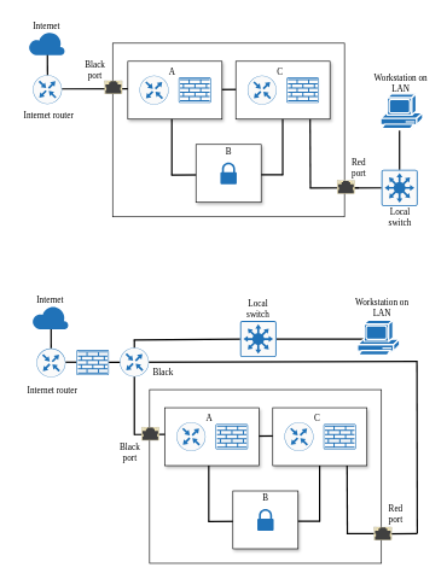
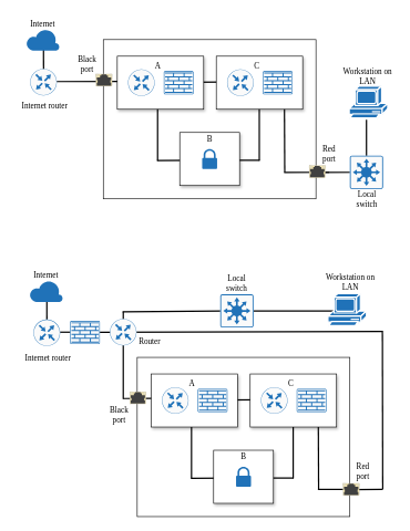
  <mxCell id="0" />
  <mxCell id="1" parent="0" />
  <mxCell id="2" value="" style="rounded=0;whiteSpace=wrap;html=1;shadow=0;" parent="1" vertex="1"><mxGeometry x="285" y="189" width="90" height="80" as="geometry" /></mxCell>
  <mxCell id="3" value="" style="rounded=0;whiteSpace=wrap;html=1;" parent="1" vertex="1"><mxGeometry x="155" y="59" width="320" height="240" as="geometry" /></mxCell>
  <mxCell id="4" value="" style="endArrow=none;html=1;rounded=0;entryX=0.002;entryY=0.415;entryDx=0;entryDy=0;entryPerimeter=0;strokeWidth=2;" parent="1" edge="1"><mxGeometry width="50" height="50" relative="1" as="geometry"><mxPoint x="475" y="259.25" as="sourcePoint" /><mxPoint x="542.9" y="259" as="targetPoint" /></mxGeometry></mxCell>
  <mxCell id="5" value="" style="endArrow=none;html=1;rounded=0;strokeWidth=2;" parent="1" edge="1"><mxGeometry width="50" height="50" relative="1" as="geometry"><mxPoint x="428" y="259" as="sourcePoint" /><mxPoint x="427.53" y="154" as="targetPoint" /></mxGeometry></mxCell>
  <mxCell id="6" value="" style="endArrow=none;html=1;rounded=0;strokeWidth=2;" parent="1" edge="1"><mxGeometry width="50" height="50" relative="1" as="geometry"><mxPoint x="389.73" y="241.5" as="sourcePoint" /><mxPoint x="389.73" y="106.5" as="targetPoint" /></mxGeometry></mxCell>
  <mxCell id="7" value="" style="endArrow=none;html=1;rounded=0;entryX=0.002;entryY=0.415;entryDx=0;entryDy=0;entryPerimeter=0;strokeWidth=2;" parent="1" edge="1"><mxGeometry width="50" height="50" relative="1" as="geometry"><mxPoint x="322.3" y="240.98" as="sourcePoint" /><mxPoint x="390.2" y="240.73" as="targetPoint" /></mxGeometry></mxCell>
  <mxCell id="8" value="" style="endArrow=none;html=1;rounded=0;entryX=0.002;entryY=0.415;entryDx=0;entryDy=0;entryPerimeter=0;strokeWidth=2;" parent="1" edge="1"><mxGeometry width="50" height="50" relative="1" as="geometry"><mxPoint x="235.85" y="241.25" as="sourcePoint" /><mxPoint x="303.75" y="241" as="targetPoint" /></mxGeometry></mxCell>
  <mxCell id="9" value="" style="endArrow=none;html=1;rounded=0;entryX=0.002;entryY=0.415;entryDx=0;entryDy=0;entryPerimeter=0;strokeWidth=2;" parent="1" edge="1"><mxGeometry width="50" height="50" relative="1" as="geometry"><mxPoint x="276.1" y="123.25" as="sourcePoint" /><mxPoint x="344" y="123" as="targetPoint" /></mxGeometry></mxCell>
  <mxCell id="10" value="" style="endArrow=none;html=1;rounded=0;strokeWidth=2;" parent="1" edge="1"><mxGeometry width="50" height="50" relative="1" as="geometry"><mxPoint x="236.69" y="241.5" as="sourcePoint" /><mxPoint x="236.69" y="106.5" as="targetPoint" /></mxGeometry></mxCell>
  <mxCell id="11" value="" style="endArrow=none;html=1;rounded=0;strokeWidth=2;" parent="1" edge="1"><mxGeometry width="50" height="50" relative="1" as="geometry"><mxPoint x="65.1" y="111" as="sourcePoint" /><mxPoint x="65" y="69" as="targetPoint" /></mxGeometry></mxCell>
  <mxCell id="12" value="" style="rounded=0;whiteSpace=wrap;html=1;shadow=1;" parent="1" vertex="1"><mxGeometry x="270" y="199" width="90" height="80" as="geometry" /></mxCell>
  <mxCell id="13" value="" style="sketch=0;pointerEvents=1;shadow=0;dashed=0;html=1;strokeColor=none;labelPosition=center;verticalLabelPosition=bottom;verticalAlign=top;outlineConnect=0;align=center;shape=mxgraph.office.security.lock_protected;fillColor=#2072B8;" parent="1" vertex="1"><mxGeometry x="303.75" y="224" width="22.5" height="30" as="geometry" /></mxCell>
  <mxCell id="14" value="" style="verticalLabelPosition=bottom;html=1;verticalAlign=top;align=center;strokeColor=none;fillColor=#2072B8;shape=mxgraph.azure.cloud;" parent="1" vertex="1"><mxGeometry x="39" y="43" width="50" height="32.5" as="geometry" /></mxCell>
  <mxCell id="15" value="" style="rounded=0;whiteSpace=wrap;html=1;shadow=1;" parent="1" vertex="1"><mxGeometry x="325" y="84" width="130" height="80" as="geometry" /></mxCell>
  <mxCell id="16" value="" style="sketch=0;points=[[0.015,0.015,0],[0.985,0.015,0],[0.985,0.985,0],[0.015,0.985,0],[0.25,0,0],[0.5,0,0],[0.75,0,0],[1,0.25,0],[1,0.5,0],[1,0.75,0],[0.75,1,0],[0.5,1,0],[0.25,1,0],[0,0.75,0],[0,0.5,0],[0,0.25,0]];verticalLabelPosition=bottom;html=1;verticalAlign=top;aspect=fixed;align=center;pointerEvents=1;shape=mxgraph.cisco19.rect;prIcon=firewall;fillColor=#FAFAFA;strokeColor=#2072B8;" parent="1" vertex="1"><mxGeometry x="395" y="106.5" width="44.8" height="35" as="geometry" /></mxCell>
  <mxCell id="17" value="" style="sketch=0;points=[[0.5,0,0],[1,0.5,0],[0.5,1,0],[0,0.5,0],[0.145,0.145,0],[0.856,0.145,0],[0.855,0.856,0],[0.145,0.855,0]];verticalLabelPosition=bottom;html=1;verticalAlign=top;aspect=fixed;align=center;pointerEvents=1;shape=mxgraph.cisco19.rect;prIcon=router;fillColor=#FAFAFA;strokeColor=#2072B8;" parent="1" vertex="1"><mxGeometry x="341.25" y="104" width="40" height="40" as="geometry" /></mxCell>
  <mxCell id="18" value="&lt;font face=&quot;Lucida Console&quot;&gt;Red port&lt;/font&gt;" style="text;html=1;align=center;verticalAlign=middle;whiteSpace=wrap;rounded=0;" parent="1" vertex="1"><mxGeometry x="475" y="216" width="40" height="30" as="geometry" /></mxCell>
  <mxCell id="19" value="&lt;font&gt;Black port&lt;/font&gt;" style="text;html=1;align=center;verticalAlign=middle;whiteSpace=wrap;rounded=0;spacing=2;spacingLeft=0;fontFamily=Lucida Console;fontStyle=0" parent="1" vertex="1"><mxGeometry x="107" y="82" width="48" height="30" as="geometry" /></mxCell>
  <mxCell id="20" value="&lt;font&gt;Internet router&lt;/font&gt;" style="text;html=1;align=center;verticalAlign=middle;whiteSpace=wrap;rounded=0;spacing=2;spacingLeft=0;fontFamily=Lucida Console;fontStyle=0" parent="1" vertex="1"><mxGeometry x="23" y="145" width="88" height="30" as="geometry" /></mxCell>
  <mxCell id="21" value="&lt;font&gt;Internet&lt;/font&gt;" style="text;html=1;align=center;verticalAlign=middle;whiteSpace=wrap;rounded=0;spacing=2;spacingLeft=0;fontFamily=Lucida Console;fontStyle=0" parent="1" vertex="1"><mxGeometry x="20" y="20" width="88" height="30" as="geometry" /></mxCell>
  <mxCell id="22" value="&lt;font&gt;C&lt;/font&gt;" style="text;html=1;align=center;verticalAlign=middle;whiteSpace=wrap;rounded=0;spacing=2;spacingLeft=0;fontFamily=Lucida Console;fontStyle=0" parent="1" vertex="1"><mxGeometry x="332.8" y="84" width="107" height="30" as="geometry" /></mxCell>
  <mxCell id="23" value="B" style="text;html=1;align=center;verticalAlign=middle;whiteSpace=wrap;rounded=0;spacing=2;spacingLeft=0;fontFamily=Lucida Console;fontStyle=0" parent="1" vertex="1"><mxGeometry x="261.5" y="194" width="107" height="30" as="geometry" /></mxCell>
  <mxCell id="24" value="&lt;font face=&quot;Lucida Console&quot;&gt;Local switch&lt;/font&gt;" style="text;html=1;align=center;verticalAlign=middle;whiteSpace=wrap;rounded=0;" parent="1" vertex="1"><mxGeometry x="522" y="285" width="60" height="30" as="geometry" /></mxCell>
  <mxCell id="25" value="&lt;font face=&quot;Lucida Console&quot;&gt;Workstation on LAN&lt;/font&gt;" style="text;html=1;align=center;verticalAlign=middle;whiteSpace=wrap;rounded=0;" parent="1" vertex="1"><mxGeometry x="511" y="99" width="83.75" height="30" as="geometry" /></mxCell>
  <mxCell id="26" value="" style="endArrow=none;html=1;rounded=0;strokeWidth=2;" parent="1" edge="1"><mxGeometry width="50" height="50" relative="1" as="geometry"><mxPoint x="75" y="122.25" as="sourcePoint" /><mxPoint x="185" y="122" as="targetPoint" /></mxGeometry></mxCell>
  <mxCell id="27" value="" style="rounded=0;whiteSpace=wrap;html=1;shadow=1;" parent="1" vertex="1"><mxGeometry x="176" y="84" width="130" height="80" as="geometry" /></mxCell>
  <mxCell id="28" value="" style="sketch=0;points=[[0.015,0.015,0],[0.985,0.015,0],[0.985,0.985,0],[0.015,0.985,0],[0.25,0,0],[0.5,0,0],[0.75,0,0],[1,0.25,0],[1,0.5,0],[1,0.75,0],[0.75,1,0],[0.5,1,0],[0.25,1,0],[0,0.75,0],[0,0.5,0],[0,0.25,0]];verticalLabelPosition=bottom;html=1;verticalAlign=top;aspect=fixed;align=center;pointerEvents=1;shape=mxgraph.cisco19.rect;prIcon=firewall;fillColor=#FAFAFA;strokeColor=#2072B8;" parent="1" vertex="1"><mxGeometry x="246" y="106.5" width="44.8" height="35" as="geometry" /></mxCell>
  <mxCell id="29" value="" style="sketch=0;points=[[0.5,0,0],[1,0.5,0],[0.5,1,0],[0,0.5,0],[0.145,0.145,0],[0.856,0.145,0],[0.855,0.856,0],[0.145,0.855,0]];verticalLabelPosition=bottom;html=1;verticalAlign=top;aspect=fixed;align=center;pointerEvents=1;shape=mxgraph.cisco19.rect;prIcon=router;fillColor=#FAFAFA;strokeColor=#2072B8;" parent="1" vertex="1"><mxGeometry x="192.25" y="104" width="40" height="40" as="geometry" /></mxCell>
  <mxCell id="30" value="A" style="text;html=1;align=center;verticalAlign=middle;whiteSpace=wrap;rounded=0;spacing=2;spacingLeft=0;fontFamily=Lucida Console;fontStyle=0" parent="1" vertex="1"><mxGeometry x="183.8" y="84" width="107" height="30" as="geometry" /></mxCell>
  <mxCell id="31" value="" style="sketch=0;points=[[0.5,0,0],[1,0.5,0],[0.5,1,0],[0,0.5,0],[0.145,0.145,0],[0.856,0.145,0],[0.855,0.856,0],[0.145,0.855,0]];verticalLabelPosition=bottom;html=1;verticalAlign=top;aspect=fixed;align=center;pointerEvents=1;shape=mxgraph.cisco19.rect;prIcon=router;fillColor=#FAFAFA;strokeColor=#2072B8;" parent="1" vertex="1"><mxGeometry x="45" y="103" width="40" height="40" as="geometry" /></mxCell>
  <mxCell id="32" value="" style="html=1;verticalLabelPosition=bottom;verticalAlign=top;outlineConnect=0;shadow=0;dashed=0;shape=mxgraph.rack.hpe_aruba.switches.rj45_sfp;" parent="1" vertex="1"><mxGeometry x="144" y="111" width="24" height="18" as="geometry" /></mxCell>
  <mxCell id="33" value="" style="endArrow=none;html=1;rounded=0;entryX=0.002;entryY=0.415;entryDx=0;entryDy=0;entryPerimeter=0;strokeWidth=2;" parent="1" edge="1"><mxGeometry width="50" height="50" relative="1" as="geometry"><mxPoint x="427" y="259.25" as="sourcePoint" /><mxPoint x="494.9" y="259" as="targetPoint" /></mxGeometry></mxCell>
  <mxCell id="34" value="" style="html=1;verticalLabelPosition=bottom;verticalAlign=top;outlineConnect=0;shadow=0;dashed=0;shape=mxgraph.rack.hpe_aruba.switches.rj45_sfp;" parent="1" vertex="1"><mxGeometry x="465" y="249" width="24" height="18" as="geometry" /></mxCell>
  <mxCell id="35" value="" style="endArrow=none;html=1;rounded=0;strokeWidth=2;" parent="1" edge="1"><mxGeometry width="50" height="50" relative="1" as="geometry"><mxPoint x="551" y="279.25" as="sourcePoint" /><mxPoint x="551" y="139" as="targetPoint" /></mxGeometry></mxCell>
  <mxCell id="36" value="" style="shape=mxgraph.cisco.computers_and_peripherals.pc;html=1;pointerEvents=1;dashed=0;fillColor=#2072B8;strokeColor=#ffffff;strokeWidth=2;verticalLabelPosition=bottom;verticalAlign=top;align=center;outlineConnect=0;" parent="1" vertex="1"><mxGeometry x="525" y="129" width="58" height="50" as="geometry" /></mxCell>
  <mxCell id="37" value="" style="sketch=0;points=[[0.015,0.015,0],[0.985,0.015,0],[0.985,0.985,0],[0.015,0.985,0],[0.25,0,0],[0.5,0,0],[0.75,0,0],[1,0.25,0],[1,0.5,0],[1,0.75,0],[0.75,1,0],[0.5,1,0],[0.25,1,0],[0,0.75,0],[0,0.5,0],[0,0.25,0]];verticalLabelPosition=bottom;html=1;verticalAlign=top;aspect=fixed;align=center;pointerEvents=1;shape=mxgraph.cisco19.rect;prIcon=l3_switch;fillColor=#FAFAFA;strokeColor=#2072B8;" parent="1" vertex="1"><mxGeometry x="526" y="234" width="50" height="50" as="geometry" /></mxCell>
  <mxCell id="38" value="" style="rounded=0;whiteSpace=wrap;html=1;shadow=0;" vertex="1" parent="1"><mxGeometry x="336" y="668" width="90" height="80" as="geometry" /></mxCell>
  <mxCell id="39" value="" style="rounded=0;whiteSpace=wrap;html=1;" vertex="1" parent="1"><mxGeometry x="206" y="538" width="320" height="240" as="geometry" /></mxCell>
  <mxCell id="40" value="" style="endArrow=none;html=1;rounded=0;strokeWidth=2;" edge="1" parent="1"><mxGeometry width="50" height="50" relative="1" as="geometry"><mxPoint x="526" y="737.25" as="sourcePoint" /><mxPoint x="575" y="737" as="targetPoint" /></mxGeometry></mxCell>
  <mxCell id="41" value="" style="endArrow=none;html=1;rounded=0;strokeWidth=2;" edge="1" parent="1"><mxGeometry width="50" height="50" relative="1" as="geometry"><mxPoint x="479" y="738" as="sourcePoint" /><mxPoint x="478.53" y="633" as="targetPoint" /></mxGeometry></mxCell>
  <mxCell id="42" value="" style="endArrow=none;html=1;rounded=0;strokeWidth=2;" edge="1" parent="1"><mxGeometry width="50" height="50" relative="1" as="geometry"><mxPoint x="440.73" y="720.5" as="sourcePoint" /><mxPoint x="440.73" y="585.5" as="targetPoint" /></mxGeometry></mxCell>
  <mxCell id="43" value="" style="endArrow=none;html=1;rounded=0;entryX=0.002;entryY=0.415;entryDx=0;entryDy=0;entryPerimeter=0;strokeWidth=2;" edge="1" parent="1"><mxGeometry width="50" height="50" relative="1" as="geometry"><mxPoint x="373.3" y="719.98" as="sourcePoint" /><mxPoint x="441.2" y="719.73" as="targetPoint" /></mxGeometry></mxCell>
  <mxCell id="44" value="" style="endArrow=none;html=1;rounded=0;entryX=0.002;entryY=0.415;entryDx=0;entryDy=0;entryPerimeter=0;strokeWidth=2;" edge="1" parent="1"><mxGeometry width="50" height="50" relative="1" as="geometry"><mxPoint x="286.85" y="720.25" as="sourcePoint" /><mxPoint x="354.75" y="720" as="targetPoint" /></mxGeometry></mxCell>
  <mxCell id="45" value="" style="endArrow=none;html=1;rounded=0;entryX=0.002;entryY=0.415;entryDx=0;entryDy=0;entryPerimeter=0;strokeWidth=2;" edge="1" parent="1"><mxGeometry width="50" height="50" relative="1" as="geometry"><mxPoint x="327.1" y="602.25" as="sourcePoint" /><mxPoint x="395" y="602" as="targetPoint" /></mxGeometry></mxCell>
  <mxCell id="46" value="" style="endArrow=none;html=1;rounded=0;strokeWidth=2;" edge="1" parent="1"><mxGeometry width="50" height="50" relative="1" as="geometry"><mxPoint x="287.69" y="720.5" as="sourcePoint" /><mxPoint x="287.69" y="585.5" as="targetPoint" /></mxGeometry></mxCell>
  <mxCell id="47" value="" style="endArrow=none;html=1;rounded=0;strokeWidth=2;" edge="1" parent="1"><mxGeometry width="50" height="50" relative="1" as="geometry"><mxPoint x="70.1" y="490" as="sourcePoint" /><mxPoint x="70" y="448" as="targetPoint" /></mxGeometry></mxCell>
  <mxCell id="48" value="" style="rounded=0;whiteSpace=wrap;html=1;shadow=1;" vertex="1" parent="1"><mxGeometry x="321" y="678" width="90" height="80" as="geometry" /></mxCell>
  <mxCell id="49" value="" style="sketch=0;pointerEvents=1;shadow=0;dashed=0;html=1;strokeColor=none;labelPosition=center;verticalLabelPosition=bottom;verticalAlign=top;outlineConnect=0;align=center;shape=mxgraph.office.security.lock_protected;fillColor=#2072B8;" vertex="1" parent="1"><mxGeometry x="354.75" y="703" width="22.5" height="30" as="geometry" /></mxCell>
  <mxCell id="50" value="" style="verticalLabelPosition=bottom;html=1;verticalAlign=top;align=center;strokeColor=none;fillColor=#2072B8;shape=mxgraph.azure.cloud;" vertex="1" parent="1"><mxGeometry x="44" y="422" width="50" height="32.5" as="geometry" /></mxCell>
  <mxCell id="51" value="" style="rounded=0;whiteSpace=wrap;html=1;shadow=1;" vertex="1" parent="1"><mxGeometry x="376" y="563" width="130" height="80" as="geometry" /></mxCell>
  <mxCell id="52" value="" style="sketch=0;points=[[0.015,0.015,0],[0.985,0.015,0],[0.985,0.985,0],[0.015,0.985,0],[0.25,0,0],[0.5,0,0],[0.75,0,0],[1,0.25,0],[1,0.5,0],[1,0.75,0],[0.75,1,0],[0.5,1,0],[0.25,1,0],[0,0.75,0],[0,0.5,0],[0,0.25,0]];verticalLabelPosition=bottom;html=1;verticalAlign=top;aspect=fixed;align=center;pointerEvents=1;shape=mxgraph.cisco19.rect;prIcon=firewall;fillColor=#FAFAFA;strokeColor=#2072B8;" vertex="1" parent="1"><mxGeometry x="446" y="585.5" width="44.8" height="35" as="geometry" /></mxCell>
  <mxCell id="53" value="" style="sketch=0;points=[[0.5,0,0],[1,0.5,0],[0.5,1,0],[0,0.5,0],[0.145,0.145,0],[0.856,0.145,0],[0.855,0.856,0],[0.145,0.855,0]];verticalLabelPosition=bottom;html=1;verticalAlign=top;aspect=fixed;align=center;pointerEvents=1;shape=mxgraph.cisco19.rect;prIcon=router;fillColor=#FAFAFA;strokeColor=#2072B8;" vertex="1" parent="1"><mxGeometry x="392.25" y="583" width="40" height="40" as="geometry" /></mxCell>
  <mxCell id="54" value="&lt;font face=&quot;Lucida Console&quot;&gt;Red port&lt;/font&gt;" style="text;html=1;align=center;verticalAlign=middle;whiteSpace=wrap;rounded=0;" vertex="1" parent="1"><mxGeometry x="526" y="695" width="40" height="30" as="geometry" /></mxCell>
  <mxCell id="55" value="&lt;font&gt;Black port&lt;/font&gt;" style="text;html=1;align=center;verticalAlign=middle;whiteSpace=wrap;rounded=0;spacing=2;spacingLeft=0;fontFamily=Lucida Console;fontStyle=0" vertex="1" parent="1"><mxGeometry x="155" y="609" width="48" height="30" as="geometry" /></mxCell>
  <mxCell id="56" value="&lt;font&gt;Internet router&lt;/font&gt;" style="text;html=1;align=center;verticalAlign=middle;whiteSpace=wrap;rounded=0;spacing=2;spacingLeft=0;fontFamily=Lucida Console;fontStyle=0" vertex="1" parent="1"><mxGeometry x="28" y="524" width="88" height="30" as="geometry" /></mxCell>
  <mxCell id="57" value="&lt;font&gt;Internet&lt;/font&gt;" style="text;html=1;align=center;verticalAlign=middle;whiteSpace=wrap;rounded=0;spacing=2;spacingLeft=0;fontFamily=Lucida Console;fontStyle=0" vertex="1" parent="1"><mxGeometry x="25" y="399" width="88" height="30" as="geometry" /></mxCell>
  <mxCell id="58" value="&lt;font&gt;C&lt;/font&gt;" style="text;html=1;align=center;verticalAlign=middle;whiteSpace=wrap;rounded=0;spacing=2;spacingLeft=0;fontFamily=Lucida Console;fontStyle=0" vertex="1" parent="1"><mxGeometry x="383.8" y="563" width="107" height="30" as="geometry" /></mxCell>
  <mxCell id="59" value="B" style="text;html=1;align=center;verticalAlign=middle;whiteSpace=wrap;rounded=0;spacing=2;spacingLeft=0;fontFamily=Lucida Console;fontStyle=0" vertex="1" parent="1"><mxGeometry x="312.5" y="673" width="107" height="30" as="geometry" /></mxCell>
  <mxCell id="60" value="&lt;font face=&quot;Lucida Console&quot;&gt;Workstation on LAN&lt;/font&gt;" style="text;html=1;align=center;verticalAlign=middle;whiteSpace=wrap;rounded=0;" vertex="1" parent="1"><mxGeometry x="485" y="409" width="83.75" height="30" as="geometry" /></mxCell>
  <mxCell id="61" value="" style="endArrow=none;html=1;rounded=0;strokeWidth=2;" edge="1" parent="1"><mxGeometry width="50" height="50" relative="1" as="geometry"><mxPoint x="83" y="500" as="sourcePoint" /><mxPoint x="123" y="500" as="targetPoint" /></mxGeometry></mxCell>
  <mxCell id="62" value="" style="rounded=0;whiteSpace=wrap;html=1;shadow=1;" vertex="1" parent="1"><mxGeometry x="227" y="563" width="130" height="80" as="geometry" /></mxCell>
  <mxCell id="63" value="" style="sketch=0;points=[[0.015,0.015,0],[0.985,0.015,0],[0.985,0.985,0],[0.015,0.985,0],[0.25,0,0],[0.5,0,0],[0.75,0,0],[1,0.25,0],[1,0.5,0],[1,0.75,0],[0.75,1,0],[0.5,1,0],[0.25,1,0],[0,0.75,0],[0,0.5,0],[0,0.25,0]];verticalLabelPosition=bottom;html=1;verticalAlign=top;aspect=fixed;align=center;pointerEvents=1;shape=mxgraph.cisco19.rect;prIcon=firewall;fillColor=#FAFAFA;strokeColor=#2072B8;" vertex="1" parent="1"><mxGeometry x="297" y="585.5" width="44.8" height="35" as="geometry" /></mxCell>
  <mxCell id="64" value="" style="sketch=0;points=[[0.5,0,0],[1,0.5,0],[0.5,1,0],[0,0.5,0],[0.145,0.145,0],[0.856,0.145,0],[0.855,0.856,0],[0.145,0.855,0]];verticalLabelPosition=bottom;html=1;verticalAlign=top;aspect=fixed;align=center;pointerEvents=1;shape=mxgraph.cisco19.rect;prIcon=router;fillColor=#FAFAFA;strokeColor=#2072B8;" vertex="1" parent="1"><mxGeometry x="243.25" y="583" width="40" height="40" as="geometry" /></mxCell>
  <mxCell id="65" value="A" style="text;html=1;align=center;verticalAlign=middle;whiteSpace=wrap;rounded=0;spacing=2;spacingLeft=0;fontFamily=Lucida Console;fontStyle=0" vertex="1" parent="1"><mxGeometry x="234.8" y="563" width="107" height="30" as="geometry" /></mxCell>
  <mxCell id="66" value="" style="sketch=0;points=[[0.5,0,0],[1,0.5,0],[0.5,1,0],[0,0.5,0],[0.145,0.145,0],[0.856,0.145,0],[0.855,0.856,0],[0.145,0.855,0]];verticalLabelPosition=bottom;html=1;verticalAlign=top;aspect=fixed;align=center;pointerEvents=1;shape=mxgraph.cisco19.rect;prIcon=router;fillColor=#FAFAFA;strokeColor=#2072B8;" vertex="1" parent="1"><mxGeometry x="50" y="481" width="40" height="40" as="geometry" /></mxCell>
  <mxCell id="67" value="" style="endArrow=none;html=1;rounded=0;strokeWidth=2;" edge="1" parent="1" target="68"><mxGeometry width="50" height="50" relative="1" as="geometry"><mxPoint x="478" y="737" as="sourcePoint" /><mxPoint x="545.9" y="738" as="targetPoint" /></mxGeometry></mxCell>
  <mxCell id="68" value="" style="html=1;verticalLabelPosition=bottom;verticalAlign=top;outlineConnect=0;shadow=0;dashed=0;shape=mxgraph.rack.hpe_aruba.switches.rj45_sfp;" vertex="1" parent="1"><mxGeometry x="516" y="728" width="24" height="18" as="geometry" /></mxCell>
  <mxCell id="69" value="" style="endArrow=none;html=1;rounded=0;strokeWidth=2;exitX=1;exitY=0.5;exitDx=0;exitDy=0;exitPerimeter=0;" edge="1" parent="1" source="81"><mxGeometry width="50" height="50" relative="1" as="geometry"><mxPoint x="734" y="579.25" as="sourcePoint" /><mxPoint x="515" y="468" as="targetPoint" /></mxGeometry></mxCell>
  <mxCell id="70" value="" style="shape=mxgraph.cisco.computers_and_peripherals.pc;html=1;pointerEvents=1;dashed=0;fillColor=#2072B8;strokeColor=#ffffff;strokeWidth=2;verticalLabelPosition=bottom;verticalAlign=top;align=center;outlineConnect=0;" vertex="1" parent="1"><mxGeometry x="493" y="442" width="58" height="50" as="geometry" /></mxCell>
  <mxCell id="71" value="" style="endArrow=none;html=1;rounded=0;strokeWidth=2;" edge="1" parent="1"><mxGeometry width="50" height="50" relative="1" as="geometry"><mxPoint x="146" y="500.25" as="sourcePoint" /><mxPoint x="575" y="499" as="targetPoint" /></mxGeometry></mxCell>
  <mxCell id="72" value="" style="sketch=0;points=[[0.015,0.015,0],[0.985,0.015,0],[0.985,0.985,0],[0.015,0.985,0],[0.25,0,0],[0.5,0,0],[0.75,0,0],[1,0.25,0],[1,0.5,0],[1,0.75,0],[0.75,1,0],[0.5,1,0],[0.25,1,0],[0,0.75,0],[0,0.5,0],[0,0.25,0]];verticalLabelPosition=bottom;html=1;verticalAlign=top;aspect=fixed;align=center;pointerEvents=1;shape=mxgraph.cisco19.rect;prIcon=firewall;fillColor=#FAFAFA;strokeColor=#2072B8;shadow=0;" vertex="1" parent="1"><mxGeometry x="105" y="483" width="44.8" height="35" as="geometry" /></mxCell>
  <mxCell id="73" value="" style="endArrow=none;html=1;rounded=0;strokeWidth=2;" edge="1" parent="1"><mxGeometry width="50" height="50" relative="1" as="geometry"><mxPoint x="185" y="601" as="sourcePoint" /><mxPoint x="185" y="494" as="targetPoint" /></mxGeometry></mxCell>
  <mxCell id="74" value="" style="endArrow=none;html=1;rounded=0;strokeWidth=2;entryX=0;entryY=0.459;entryDx=0;entryDy=0;entryPerimeter=0;" edge="1" parent="1" target="62"><mxGeometry width="50" height="50" relative="1" as="geometry"><mxPoint x="185" y="600" as="sourcePoint" /><mxPoint x="214" y="600" as="targetPoint" /></mxGeometry></mxCell>
  <mxCell id="75" value="" style="html=1;verticalLabelPosition=bottom;verticalAlign=top;outlineConnect=0;shadow=0;dashed=0;shape=mxgraph.rack.hpe_aruba.switches.rj45_sfp;" vertex="1" parent="1"><mxGeometry x="195" y="590" width="24" height="18" as="geometry" /></mxCell>
  <mxCell id="76" value="" style="endArrow=none;html=1;rounded=0;strokeWidth=2;" edge="1" parent="1"><mxGeometry width="50" height="50" relative="1" as="geometry"><mxPoint x="575.47" y="737" as="sourcePoint" /><mxPoint x="575" y="498" as="targetPoint" /></mxGeometry></mxCell>
  <mxCell id="77" value="" style="endArrow=none;html=1;rounded=0;strokeWidth=2;" edge="1" parent="1"><mxGeometry width="50" height="50" relative="1" as="geometry"><mxPoint x="185" y="506" as="sourcePoint" /><mxPoint x="185" y="469" as="targetPoint" /></mxGeometry></mxCell>
  <mxCell id="78" value="" style="sketch=0;points=[[0.5,0,0],[1,0.5,0],[0.5,1,0],[0,0.5,0],[0.145,0.145,0],[0.856,0.145,0],[0.855,0.856,0],[0.145,0.855,0]];verticalLabelPosition=bottom;html=1;verticalAlign=top;aspect=fixed;align=center;pointerEvents=1;shape=mxgraph.cisco19.rect;prIcon=router;fillColor=#FAFAFA;strokeColor=#2072B8;" vertex="1" parent="1"><mxGeometry x="165" y="480" width="40" height="40" as="geometry" /></mxCell>
  <mxCell id="79" value="" style="endArrow=none;html=1;rounded=0;strokeWidth=2;" edge="1" parent="1"><mxGeometry width="50" height="50" relative="1" as="geometry"><mxPoint x="184" y="469.25" as="sourcePoint" /><mxPoint x="335" y="468" as="targetPoint" /></mxGeometry></mxCell>
  <mxCell id="80" value="&lt;font face=&quot;Lucida Console&quot;&gt;Local switch&lt;/font&gt;" style="text;html=1;align=center;verticalAlign=middle;whiteSpace=wrap;rounded=0;" vertex="1" parent="1"><mxGeometry x="326" y="411" width="60" height="30" as="geometry" /></mxCell>
  <mxCell id="81" value="" style="sketch=0;points=[[0.015,0.015,0],[0.985,0.015,0],[0.985,0.985,0],[0.015,0.985,0],[0.25,0,0],[0.5,0,0],[0.75,0,0],[1,0.25,0],[1,0.5,0],[1,0.75,0],[0.75,1,0],[0.5,1,0],[0.25,1,0],[0,0.75,0],[0,0.5,0],[0,0.25,0]];verticalLabelPosition=bottom;html=1;verticalAlign=top;aspect=fixed;align=center;pointerEvents=1;shape=mxgraph.cisco19.rect;prIcon=l3_switch;fillColor=#FAFAFA;strokeColor=#2072B8;" vertex="1" parent="1"><mxGeometry x="331" y="443" width="50" height="50" as="geometry" /></mxCell>
- <mxCell id="82" value="&lt;font face=&quot;Lucida Console&quot;&gt;Black&lt;/font&gt;" style="text;html=1;align=center;verticalAlign=middle;whiteSpace=wrap;rounded=0;" vertex="1" parent="1"><mxGeometry x="195" y="499" width="60" height="30" as="geometry" /></mxCell>
+ <mxCell id="82" value="&lt;font face=&quot;Lucida Console&quot;&gt;Router&lt;/font&gt;" style="text;html=1;align=center;verticalAlign=middle;whiteSpace=wrap;rounded=0;" vertex="1" parent="1"><mxGeometry x="195" y="499" width="60" height="30" as="geometry" /></mxCell>
